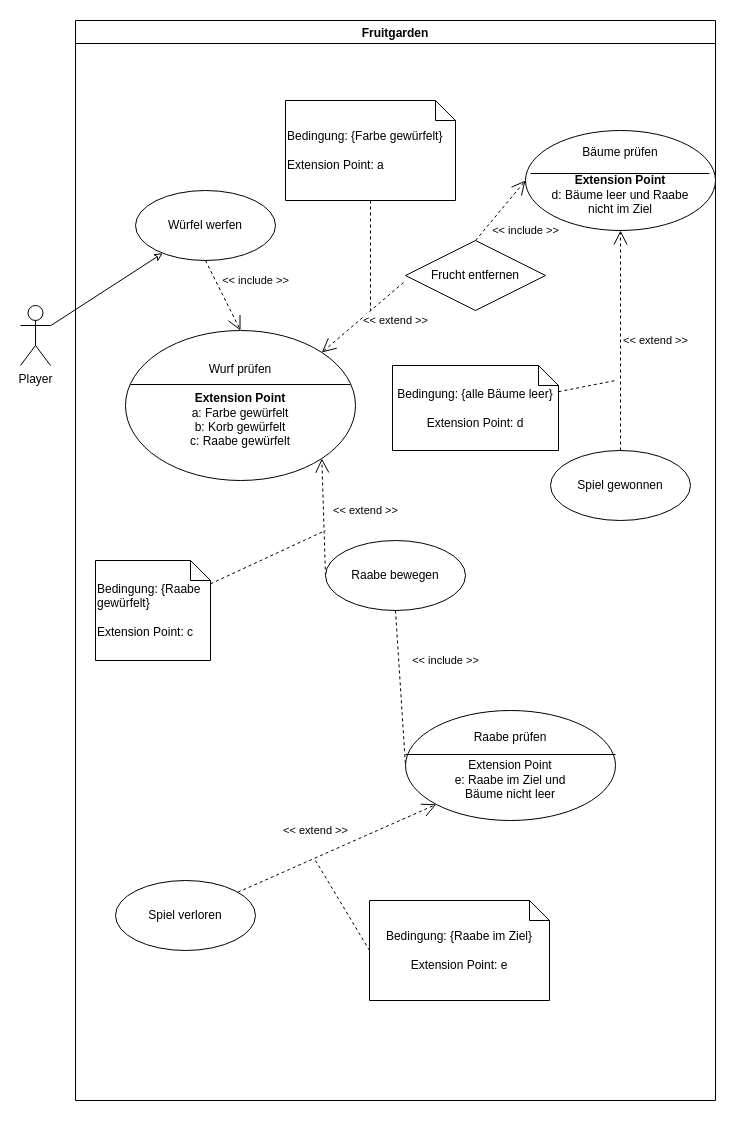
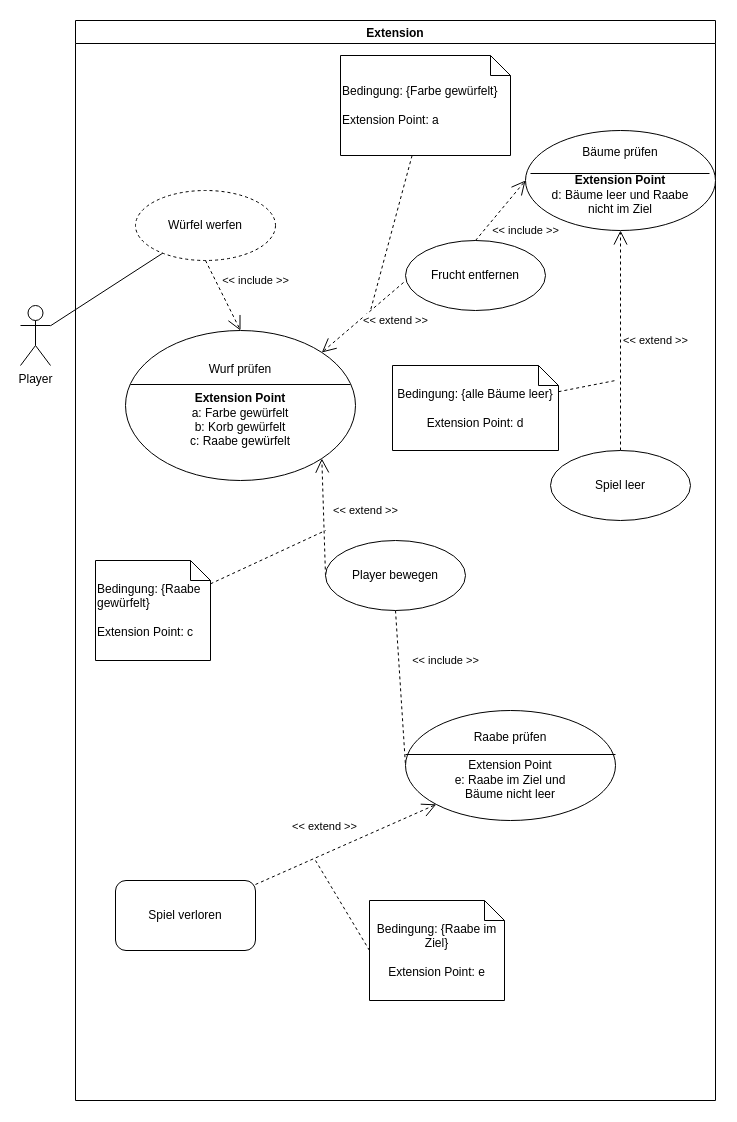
  <mxCell id="0" />
  <mxCell id="1" parent="0" />
- <mxCell id="2" value="Fruitgarden" style="swimlane;" parent="1" vertex="1"><mxGeometry x="75" y="20" width="640" height="1080" as="geometry" /></mxCell>
- <mxCell id="3" value="Würfel werfen" style="ellipse;whiteSpace=wrap;html=1;" parent="2" vertex="1"><mxGeometry x="60" y="170" width="140" height="70" as="geometry" /></mxCell>
+ <mxCell id="2" value="Extension" style="swimlane;" parent="1" vertex="1"><mxGeometry x="75" y="20" width="640" height="1080" as="geometry" /></mxCell>
+ <mxCell id="3" value="Würfel werfen" style="ellipse;whiteSpace=wrap;html=1;dashed=1;" parent="2" vertex="1"><mxGeometry x="60" y="170" width="140" height="70" as="geometry" /></mxCell>
  <mxCell id="4" value="Wurf prüfen&lt;br&gt;&lt;br&gt;&lt;b&gt;Extension Point&lt;br&gt;&lt;/b&gt;a: Farbe gewürfelt&lt;br&gt;b: Korb gewürfelt&lt;br&gt;c: Raabe gewürfelt" style="ellipse;whiteSpace=wrap;html=1;" parent="2" vertex="1"><mxGeometry x="50" y="310" width="230" height="150" as="geometry" /></mxCell>
  <mxCell id="5" value="" style="line;strokeWidth=1;fillColor=none;align=left;verticalAlign=middle;spacingTop=-1;spacingLeft=3;spacingRight=3;rotatable=0;labelPosition=right;points=[];portConstraint=eastwest;" parent="2" vertex="1"><mxGeometry x="55" y="360" width="220" height="8" as="geometry" /></mxCell>
- <mxCell id="6" value="Frucht entfernen" style="rhombus;whiteSpace=wrap;html=1;" parent="2" vertex="1"><mxGeometry x="330" y="220" width="140" height="70" as="geometry" /></mxCell>
+ <mxCell id="6" value="Frucht entfernen" style="ellipse;whiteSpace=wrap;html=1;" parent="2" vertex="1"><mxGeometry x="330" y="220" width="140" height="70" as="geometry" /></mxCell>
  <mxCell id="7" value="&amp;lt;&amp;lt; extend &amp;gt;&amp;gt;" style="edgeStyle=none;rounded=0;orthogonalLoop=1;jettySize=auto;html=1;exitX=0;exitY=0.5;exitDx=0;exitDy=0;entryX=1;entryY=1;entryDx=0;entryDy=0;endArrow=open;endFill=0;endSize=12;dashed=1;" parent="2" source="9" target="4" edge="1"><mxGeometry x="0.089" y="-42" relative="1" as="geometry"><mxPoint as="offset" /></mxGeometry></mxCell>
  <mxCell id="8" value="&amp;lt;&amp;lt; include &amp;gt;&amp;gt;" style="edgeStyle=none;rounded=0;orthogonalLoop=1;jettySize=auto;html=1;entryX=0;entryY=0.5;entryDx=0;entryDy=0;dashed=1;endArrow=none;endFill=0;endSize=12;exitX=0.5;exitY=1;exitDx=0;exitDy=0;" parent="2" source="9" target="20" edge="1"><mxGeometry x="-0.316" y="47" relative="1" as="geometry"><mxPoint as="offset" /></mxGeometry></mxCell>
- <mxCell id="9" value="Raabe bewegen" style="ellipse;whiteSpace=wrap;html=1;" parent="2" vertex="1"><mxGeometry x="250" y="520" width="140" height="70" as="geometry" /></mxCell>
+ <mxCell id="9" value="Player bewegen" style="ellipse;whiteSpace=wrap;html=1;" parent="2" vertex="1"><mxGeometry x="250" y="520" width="140" height="70" as="geometry" /></mxCell>
  <mxCell id="10" value="&amp;lt;&amp;lt; include &amp;gt;&amp;gt;" style="endArrow=open;endSize=12;dashed=1;html=1;rounded=0;exitX=0.5;exitY=1;exitDx=0;exitDy=0;entryX=0.5;entryY=0;entryDx=0;entryDy=0;" parent="2" source="3" target="4" edge="1"><mxGeometry x="0.029" y="36" width="160" relative="1" as="geometry"><mxPoint x="210" y="330" as="sourcePoint" /><mxPoint x="370" y="330" as="targetPoint" /><mxPoint as="offset" /></mxGeometry></mxCell>
  <mxCell id="11" value="&amp;lt;&amp;lt; extend &amp;gt;&amp;gt;" style="endArrow=open;endSize=12;dashed=1;html=1;rounded=0;exitX=-0.014;exitY=0.6;exitDx=0;exitDy=0;exitPerimeter=0;entryX=1;entryY=0;entryDx=0;entryDy=0;" parent="2" source="6" target="4" edge="1"><mxGeometry x="-0.427" y="24" width="160" relative="1" as="geometry"><mxPoint x="210" y="330" as="sourcePoint" /><mxPoint x="370" y="330" as="targetPoint" /><mxPoint as="offset" /></mxGeometry></mxCell>
- <mxCell id="12" value="Bedingung: {Farbe gewürfelt}&lt;br&gt;&lt;br&gt;Extension Point: a" style="shape=note;size=20;whiteSpace=wrap;html=1;align=left;" parent="2" vertex="1"><mxGeometry x="210" y="80" width="170" height="100" as="geometry" /></mxCell>
+ <mxCell id="12" value="Bedingung: {Farbe gewürfelt}&lt;br&gt;&lt;br&gt;Extension Point: a" style="shape=note;size=20;whiteSpace=wrap;html=1;align=left;" parent="2" vertex="1"><mxGeometry x="265" y="35" width="170" height="100" as="geometry" /></mxCell>
  <mxCell id="13" value="Bedingung: {Raabe gewürfelt}&lt;br&gt;&lt;br&gt;Extension Point: c" style="shape=note;size=20;whiteSpace=wrap;html=1;align=left;" parent="2" vertex="1"><mxGeometry x="20" y="540" width="115" height="100" as="geometry" /></mxCell>
  <mxCell id="14" value="Bäume prüfen&lt;br&gt;&lt;br&gt;&lt;b&gt;Extension Point&lt;/b&gt;&lt;br&gt;d: Bäume leer und Raabe&lt;br&gt;nicht im Ziel" style="ellipse;whiteSpace=wrap;html=1;align=center;" parent="2" vertex="1"><mxGeometry x="450" y="110" width="190" height="100" as="geometry" /></mxCell>
  <mxCell id="15" value="" style="line;strokeWidth=1;fillColor=none;align=left;verticalAlign=middle;spacingTop=-1;spacingLeft=3;spacingRight=3;rotatable=0;labelPosition=right;points=[];portConstraint=eastwest;" parent="2" vertex="1"><mxGeometry x="455" y="149" width="179" height="8" as="geometry" /></mxCell>
  <mxCell id="16" value="&amp;lt;&amp;lt; extend &amp;gt;&amp;gt;" style="edgeStyle=none;rounded=0;orthogonalLoop=1;jettySize=auto;html=1;entryX=0.5;entryY=1;entryDx=0;entryDy=0;endArrow=open;endFill=0;endSize=12;dashed=1;" parent="2" source="17" target="14" edge="1"><mxGeometry y="-35" relative="1" as="geometry"><mxPoint as="offset" /></mxGeometry></mxCell>
- <mxCell id="17" value="Spiel gewonnen" style="ellipse;whiteSpace=wrap;html=1;align=center;" parent="2" vertex="1"><mxGeometry x="475" y="430" width="140" height="70" as="geometry" /></mxCell>
+ <mxCell id="17" value="Spiel leer" style="ellipse;whiteSpace=wrap;html=1;align=center;" parent="2" vertex="1"><mxGeometry x="475" y="430" width="140" height="70" as="geometry" /></mxCell>
  <mxCell id="18" value="Bedingung: {alle Bäume leer}&lt;br&gt;&lt;br&gt;Extension Point: d" style="shape=note;size=20;whiteSpace=wrap;html=1;align=center;" parent="2" vertex="1"><mxGeometry x="317" y="345" width="166" height="85" as="geometry" /></mxCell>
  <mxCell id="19" value="&amp;lt;&amp;lt; include &amp;gt;&amp;gt;" style="edgeStyle=none;rounded=0;orthogonalLoop=1;jettySize=auto;html=1;exitX=0.5;exitY=0;exitDx=0;exitDy=0;entryX=0;entryY=0.5;entryDx=0;entryDy=0;endArrow=open;endFill=0;endSize=12;dashed=1;" parent="2" source="6" target="14" edge="1"><mxGeometry x="0.016" y="-32" relative="1" as="geometry"><mxPoint x="-40" y="815" as="sourcePoint" /><mxPoint as="offset" /></mxGeometry></mxCell>
  <mxCell id="20" value="Raabe prüfen&lt;br&gt;&lt;br&gt;Extension Point&lt;br&gt;e: Raabe im Ziel und&lt;br&gt;Bäume nicht leer" style="ellipse;whiteSpace=wrap;html=1;align=center;" parent="2" vertex="1"><mxGeometry x="330" y="690" width="210" height="110" as="geometry" /></mxCell>
  <mxCell id="21" value="" style="line;strokeWidth=1;fillColor=none;align=left;verticalAlign=middle;spacingTop=-1;spacingLeft=3;spacingRight=3;rotatable=0;labelPosition=right;points=[];portConstraint=eastwest;" parent="2" vertex="1"><mxGeometry x="330" y="730" width="210" height="8" as="geometry" /></mxCell>
- <mxCell id="22" value="Bedingung: {Raabe im Ziel}&lt;br&gt;&lt;br&gt;Extension Point: e" style="shape=note;size=20;whiteSpace=wrap;html=1;align=center;" parent="2" vertex="1"><mxGeometry x="294" y="880" width="180" height="100" as="geometry" /></mxCell>
+ <mxCell id="22" value="Bedingung: {Raabe im Ziel}&lt;br&gt;&lt;br&gt;Extension Point: e" style="shape=note;size=20;whiteSpace=wrap;html=1;align=center;" parent="2" vertex="1"><mxGeometry x="294" y="880" width="135" height="100" as="geometry" /></mxCell>
  <mxCell id="23" value="&amp;lt;&amp;lt; extend &amp;gt;&amp;gt;" style="edgeStyle=none;rounded=0;orthogonalLoop=1;jettySize=auto;html=1;entryX=0;entryY=1;entryDx=0;entryDy=0;dashed=1;endArrow=open;endFill=0;endSize=12;" parent="2" source="24" target="20" edge="1"><mxGeometry x="-0.115" y="25" relative="1" as="geometry"><mxPoint as="offset" /></mxGeometry></mxCell>
- <mxCell id="24" value="Spiel verloren" style="ellipse;whiteSpace=wrap;html=1;align=center;" parent="2" vertex="1"><mxGeometry x="40" y="860" width="140" height="70" as="geometry" /></mxCell>
- <mxCell id="25" style="rounded=0;orthogonalLoop=1;jettySize=auto;html=1;endArrow=classic;endFill=0;" parent="1" source="26" target="3" edge="1"><mxGeometry relative="1" as="geometry" /></mxCell>
+ <mxCell id="24" value="Spiel verloren" style="whiteSpace=wrap;html=1;align=center;rounded=1;" parent="2" vertex="1"><mxGeometry x="40" y="860" width="140" height="70" as="geometry" /></mxCell>
+ <mxCell id="25" style="rounded=0;orthogonalLoop=1;jettySize=auto;html=1;endArrow=none;endFill=0;" parent="1" source="26" target="3" edge="1"><mxGeometry relative="1" as="geometry" /></mxCell>
  <mxCell id="26" value="Player" style="shape=umlActor;verticalLabelPosition=bottom;verticalAlign=top;html=1;outlineConnect=0;" parent="1" vertex="1"><mxGeometry x="20" y="305" width="30" height="60" as="geometry" /></mxCell>
  <mxCell id="27" style="edgeStyle=none;rounded=0;orthogonalLoop=1;jettySize=auto;html=1;dashed=1;endArrow=none;endFill=0;endSize=12;" parent="1" source="12" edge="1"><mxGeometry relative="1" as="geometry"><mxPoint x="370" y="310" as="targetPoint" /></mxGeometry></mxCell>
  <mxCell id="28" style="edgeStyle=none;rounded=0;orthogonalLoop=1;jettySize=auto;html=1;dashed=1;endArrow=none;endFill=0;endSize=12;" parent="1" source="13" edge="1"><mxGeometry relative="1" as="geometry"><mxPoint x="325" y="530" as="targetPoint" /></mxGeometry></mxCell>
  <mxCell id="29" style="edgeStyle=none;rounded=0;orthogonalLoop=1;jettySize=auto;html=1;dashed=1;endArrow=none;endFill=0;endSize=12;" parent="1" source="18" edge="1"><mxGeometry relative="1" as="geometry"><mxPoint x="615" y="380" as="targetPoint" /></mxGeometry></mxCell>
  <mxCell id="30" style="edgeStyle=none;rounded=0;orthogonalLoop=1;jettySize=auto;html=1;dashed=1;endArrow=none;endFill=0;endSize=12;exitX=0;exitY=0.5;exitDx=0;exitDy=0;exitPerimeter=0;" parent="1" source="22" edge="1"><mxGeometry relative="1" as="geometry"><mxPoint x="315" y="860" as="targetPoint" /></mxGeometry></mxCell>
